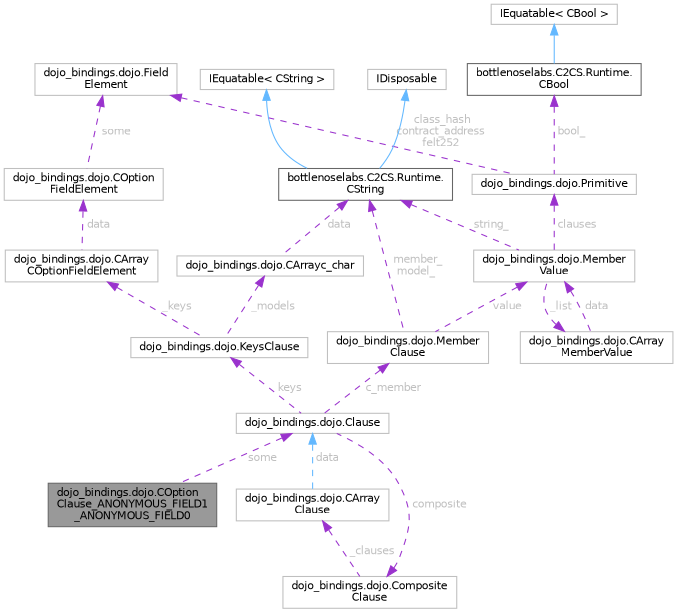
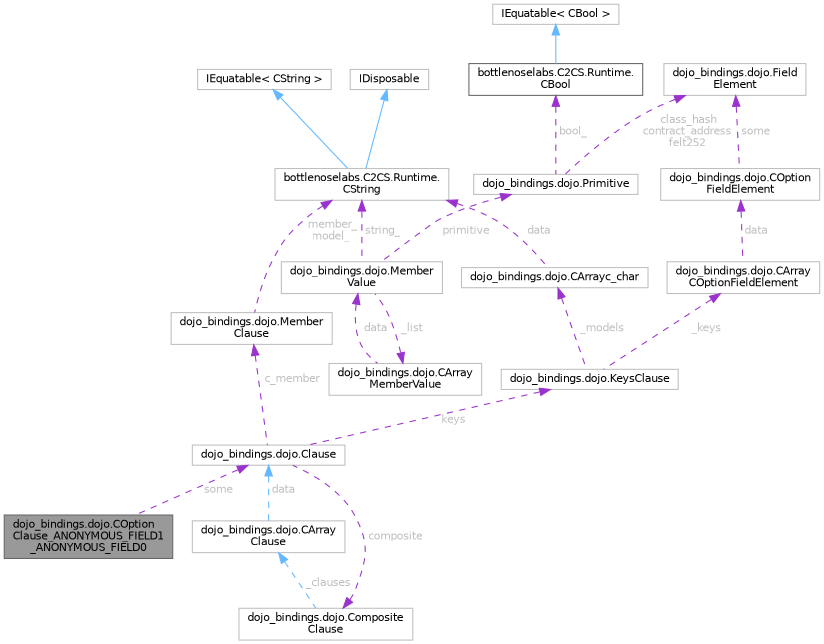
  digraph {
    rankdir=TB
    node [color=grey75 fillcolor=white fontname=Helvetica fontsize=10 shape=box style=filled]
    edge [color=darkorchid3 dir=back fontcolor=grey fontname=Helvetica fontsize=10 labelfontname=Helvetica labelfontsize=10 style=dashed]
    n1 [color=gray40 fillcolor=grey60 fontcolor=black height=0.2 label="dojo_bindings.dojo.COption\lClause_ANONYMOUS_FIELD1\l_ANONYMOUS_FIELD0" width=0.4]
    n2 [height=0.2 label="dojo_bindings.dojo.Clause" width=0.4]
    n3 [height=0.2 label="dojo_bindings.dojo.CArray\lClause" width=0.4]
    n4 [height=0.2 label="dojo_bindings.dojo.Composite\lClause" width=0.4]
    n5 [height=0.2 label="dojo_bindings.dojo.KeysClause" width=0.4]
    n6 [height=0.2 label="dojo_bindings.dojo.CArray\lCOptionFieldElement" width=0.4]
    n7 [height=0.2 label="dojo_bindings.dojo.COption\lFieldElement" width=0.4]
    n8 [height=0.2 label="dojo_bindings.dojo.Field\lElement" width=0.4]
    n9 [height=0.2 label="dojo_bindings.dojo.Primitive" width=0.4]
    n10 [height=0.2 label="dojo_bindings.dojo.Member\lValue" width=0.4]
    n11 [height=0.2 label="dojo_bindings.dojo.CArrayc_char" width=0.4]
-   n12 [color=gray40 height=0.2 label="bottlenoselabs.C2CS.Runtime.\lCString" width=0.4]
+   n12 [height=0.2 label="bottlenoselabs.C2CS.Runtime.\lCString" width=0.4]
    n13 [height=0.2 label="dojo_bindings.dojo.Member\lClause" width=0.4]
    n14 [height=0.2 label="dojo_bindings.dojo.CArray\lMemberValue" width=0.4]
    n15 [height=0.2 label="IEquatable\< CString \>" width=0.4]
    n16 [height=0.2 label=IDisposable width=0.4]
    n17 [color=gray40 height=0.2 label="bottlenoselabs.C2CS.Runtime.\lCBool" width=0.4]
    n18 [height=0.2 label="IEquatable\< CBool \>" width=0.4]
    n2 -> n1 [label=" some"]
    n2 -> n3 [color=steelblue1 label=" data"]
-   n3 -> n4 [label=" _clauses"]
+   n3 -> n4 [color=steelblue1 label=" _clauses"]
    n4 -> n2 [label=" composite"]
    n5 -> n2 [label=" keys"]
    n6 -> n5 [label=" _keys"]
    n7 -> n6 [label=" data"]
    n8 -> n7 [label=" some"]
    n8 -> n9 [label=" class_hash\ncontract_address\nfelt252"]
-   n9 -> n10 [label=" clauses"]
-   n10 -> n13 [label=" value"]
+   n9 -> n10 [label=" primitive"]
    n10 -> n14 [label=" data"]
    n11 -> n5 [label=" _models"]
    n12 -> n10 [label=" string_"]
    n12 -> n11 [label=" data"]
    n12 -> n13 [label=" member_\nmodel_"]
    n13 -> n2 [label=" c_member"]
    n14 -> n10 [label=" _list"]
    n15 -> n12 [color=steelblue1 style=solid fontcolor=""]
    n16 -> n12 [color=steelblue1 style=solid fontcolor=""]
    n17 -> n9 [label=" bool_"]
    n18 -> n17 [color=steelblue1 style=solid fontcolor=""]
  }
